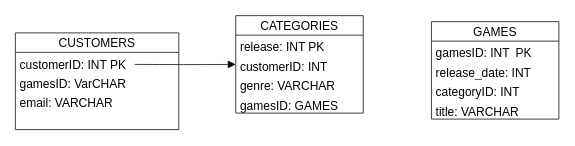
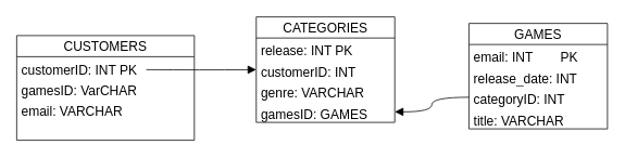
  <mxCell id="0" />
  <mxCell id="1" parent="0" />
  <mxCell id="2" value="GAMES" style="swimlane;fontStyle=0;childLayout=stackLayout;horizontal=1;startSize=26;fillColor=none;horizontalStack=0;resizeParent=1;resizeParentMax=0;resizeLast=0;collapsible=1;marginBottom=0;whiteSpace=wrap;html=1;fontSize=16;" vertex="1" parent="1"><mxGeometry x="575" y="28" width="170" height="130" as="geometry" /></mxCell>
- <mxCell id="3" value="gamesID: INT&amp;nbsp;&lt;span style=&quot;white-space: pre;&quot;&gt;&#09;PK&lt;/span&gt;" style="text;strokeColor=none;fillColor=none;align=left;verticalAlign=top;spacingLeft=4;spacingRight=4;overflow=hidden;rotatable=0;points=[[0,0.5],[1,0.5]];portConstraint=eastwest;whiteSpace=wrap;html=1;fontSize=16;" vertex="1" parent="2"><mxGeometry y="26" width="170" height="26" as="geometry" /></mxCell>
+ <mxCell id="3" value="email: INT&amp;nbsp;&lt;span style=&quot;white-space: pre;&quot;&gt;&#09;PK&lt;/span&gt;" style="text;strokeColor=none;fillColor=none;align=left;verticalAlign=top;spacingLeft=4;spacingRight=4;overflow=hidden;rotatable=0;points=[[0,0.5],[1,0.5]];portConstraint=eastwest;whiteSpace=wrap;html=1;fontSize=16;" vertex="1" parent="2"><mxGeometry y="26" width="170" height="26" as="geometry" /></mxCell>
  <mxCell id="4" value="release_date: INT" style="text;strokeColor=none;fillColor=none;align=left;verticalAlign=top;spacingLeft=4;spacingRight=4;overflow=hidden;rotatable=0;points=[[0,0.5],[1,0.5]];portConstraint=eastwest;whiteSpace=wrap;html=1;fontSize=16;" vertex="1" parent="2"><mxGeometry y="52" width="170" height="26" as="geometry" /></mxCell>
  <mxCell id="5" value="categoryID: INT&lt;br&gt;" style="text;strokeColor=none;fillColor=none;align=left;verticalAlign=top;spacingLeft=4;spacingRight=4;overflow=hidden;rotatable=0;points=[[0,0.5],[1,0.5]];portConstraint=eastwest;whiteSpace=wrap;html=1;fontSize=16;" vertex="1" parent="2"><mxGeometry y="78" width="170" height="26" as="geometry" /></mxCell>
  <mxCell id="6" value="title: VARCHAR" style="text;strokeColor=none;fillColor=none;align=left;verticalAlign=top;spacingLeft=4;spacingRight=4;overflow=hidden;rotatable=0;points=[[0,0.5],[1,0.5]];portConstraint=eastwest;whiteSpace=wrap;html=1;fontSize=16;" vertex="1" parent="2"><mxGeometry y="104" width="170" height="26" as="geometry" /></mxCell>
  <mxCell id="7" value="CATEGORIES" style="swimlane;fontStyle=0;childLayout=stackLayout;horizontal=1;startSize=26;fillColor=none;horizontalStack=0;resizeParent=1;resizeParentMax=0;resizeLast=0;collapsible=1;marginBottom=0;whiteSpace=wrap;html=1;fontSize=16;" vertex="1" parent="1"><mxGeometry x="314" y="20" width="170" height="130" as="geometry" /></mxCell>
  <mxCell id="8" value="release: INT PK" style="text;strokeColor=none;fillColor=none;align=left;verticalAlign=top;spacingLeft=4;spacingRight=4;overflow=hidden;rotatable=0;points=[[0,0.5],[1,0.5]];portConstraint=eastwest;whiteSpace=wrap;html=1;fontSize=16;" vertex="1" parent="7"><mxGeometry y="26" width="170" height="26" as="geometry" /></mxCell>
  <mxCell id="9" value="customerID: INT" style="text;strokeColor=none;fillColor=none;align=left;verticalAlign=top;spacingLeft=4;spacingRight=4;overflow=hidden;rotatable=0;points=[[0,0.5],[1,0.5]];portConstraint=eastwest;whiteSpace=wrap;html=1;fontSize=16;" vertex="1" parent="7"><mxGeometry y="52" width="170" height="26" as="geometry" /></mxCell>
  <mxCell id="10" value="genre: VARCHAR" style="text;strokeColor=none;fillColor=none;align=left;verticalAlign=top;spacingLeft=4;spacingRight=4;overflow=hidden;rotatable=0;points=[[0,0.5],[1,0.5]];portConstraint=eastwest;whiteSpace=wrap;html=1;fontSize=16;" vertex="1" parent="7"><mxGeometry y="78" width="170" height="26" as="geometry" /></mxCell>
  <mxCell id="11" value="gamesID: GAMES" style="text;strokeColor=none;fillColor=none;align=left;verticalAlign=top;spacingLeft=4;spacingRight=4;overflow=hidden;rotatable=0;points=[[0,0.5],[1,0.5]];portConstraint=eastwest;whiteSpace=wrap;html=1;fontSize=16;" vertex="1" parent="7"><mxGeometry y="104" width="170" height="26" as="geometry" /></mxCell>
  <mxCell id="12" value="CUSTOMERS" style="swimlane;fontStyle=0;childLayout=stackLayout;horizontal=1;startSize=26;fillColor=none;horizontalStack=0;resizeParent=1;resizeParentMax=0;resizeLast=0;collapsible=1;marginBottom=0;whiteSpace=wrap;html=1;fontSize=16;" vertex="1" parent="1"><mxGeometry x="20" y="43" width="218" height="129" as="geometry" /></mxCell>
  <mxCell id="13" value="customerID: INT PK" style="text;strokeColor=none;fillColor=none;align=left;verticalAlign=top;spacingLeft=4;spacingRight=4;overflow=hidden;rotatable=0;points=[[0,0.5],[1,0.5]];portConstraint=eastwest;whiteSpace=wrap;html=1;fontSize=16;" vertex="1" parent="12"><mxGeometry y="26" width="218" height="26" as="geometry" /></mxCell>
  <mxCell id="14" value="gamesID: VarCHAR" style="text;strokeColor=none;fillColor=none;align=left;verticalAlign=top;spacingLeft=4;spacingRight=4;overflow=hidden;rotatable=0;points=[[0,0.5],[1,0.5]];portConstraint=eastwest;whiteSpace=wrap;html=1;fontSize=16;" vertex="1" parent="12"><mxGeometry y="52" width="218" height="26" as="geometry" /></mxCell>
  <mxCell id="15" value="email: VARCHAR" style="text;strokeColor=none;fillColor=none;align=left;verticalAlign=top;spacingLeft=4;spacingRight=4;overflow=hidden;rotatable=0;points=[[0,0.5],[1,0.5]];portConstraint=eastwest;whiteSpace=wrap;html=1;fontSize=16;" vertex="1" parent="12"><mxGeometry y="78" width="218" height="51" as="geometry" /></mxCell>
  <mxCell id="16" value="" style="endArrow=block;endFill=1;html=1;edgeStyle=orthogonalEdgeStyle;align=left;verticalAlign=top;rounded=0;fontSize=12;startSize=8;endSize=8;curved=1;" edge="1" parent="1" target="9"><mxGeometry x="-1" relative="1" as="geometry"><mxPoint x="179" y="85" as="sourcePoint" /><mxPoint x="295" y="84" as="targetPoint" /><Array as="points" /></mxGeometry></mxCell>
+ <mxCell id="17" value="" style="endArrow=block;endFill=1;html=1;edgeStyle=orthogonalEdgeStyle;align=left;verticalAlign=top;rounded=0;fontSize=12;startSize=8;endSize=8;curved=1;" edge="1" parent="1" source="5" target="11"><mxGeometry x="-1" relative="1" as="geometry"><mxPoint x="361" y="265" as="sourcePoint" /><mxPoint x="521" y="265" as="targetPoint" /></mxGeometry></mxCell>
